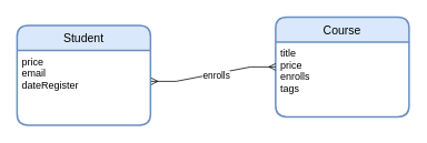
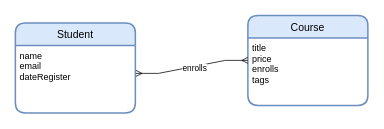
  <mxCell id="0" />
  <mxCell id="1" parent="0" />
  <mxCell id="2" value="Student" style="swimlane;childLayout=stackLayout;horizontal=1;startSize=30;horizontalStack=0;rounded=1;fontSize=14;fontStyle=0;strokeWidth=2;resizeParent=0;resizeLast=1;shadow=0;dashed=0;align=center;fillColor=#dae8fc;strokeColor=#6c8ebf;" vertex="1" parent="1"><mxGeometry x="20" y="30" width="160" height="120" as="geometry" /></mxCell>
- <mxCell id="3" value="price&#10;email&#10;dateRegister" style="align=left;strokeColor=none;fillColor=none;spacingLeft=4;fontSize=12;verticalAlign=top;resizable=0;rotatable=0;part=1;" vertex="1" parent="2"><mxGeometry y="30" width="160" height="90" as="geometry" /></mxCell>
+ <mxCell id="3" value="name&#10;email&#10;dateRegister" style="align=left;strokeColor=none;fillColor=none;spacingLeft=4;fontSize=12;verticalAlign=top;resizable=0;rotatable=0;part=1;" vertex="1" parent="2"><mxGeometry y="30" width="160" height="90" as="geometry" /></mxCell>
  <mxCell id="4" value="Course" style="swimlane;childLayout=stackLayout;horizontal=1;startSize=30;horizontalStack=0;rounded=1;fontSize=14;fontStyle=0;strokeWidth=2;resizeParent=0;resizeLast=1;shadow=0;dashed=0;align=center;fillColor=#dae8fc;strokeColor=#6c8ebf;" vertex="1" parent="1"><mxGeometry x="330" y="20" width="160" height="120" as="geometry" /></mxCell>
  <mxCell id="5" value="title&#10;price&#10;enrolls&#10;tags&#10;" style="align=left;strokeColor=none;fillColor=none;spacingLeft=4;fontSize=12;verticalAlign=top;resizable=0;rotatable=0;part=1;" vertex="1" parent="4"><mxGeometry y="30" width="160" height="90" as="geometry" /></mxCell>
  <mxCell id="6" value="" style="edgeStyle=entityRelationEdgeStyle;fontSize=12;html=1;endArrow=ERmany;startArrow=ERmany;rounded=0;exitX=1.005;exitY=0.415;exitDx=0;exitDy=0;exitPerimeter=0;" edge="1" parent="1" source="3"><mxGeometry width="100" height="100" relative="1" as="geometry"><mxPoint x="230" y="180" as="sourcePoint" /><mxPoint x="330" y="80" as="targetPoint" /></mxGeometry></mxCell>
  <mxCell id="7" value="enrolls" style="edgeLabel;html=1;align=center;verticalAlign=middle;resizable=0;points=[];" vertex="1" connectable="0" parent="6"><mxGeometry x="0.038" y="-2" relative="1" as="geometry"><mxPoint as="offset" /></mxGeometry></mxCell>
